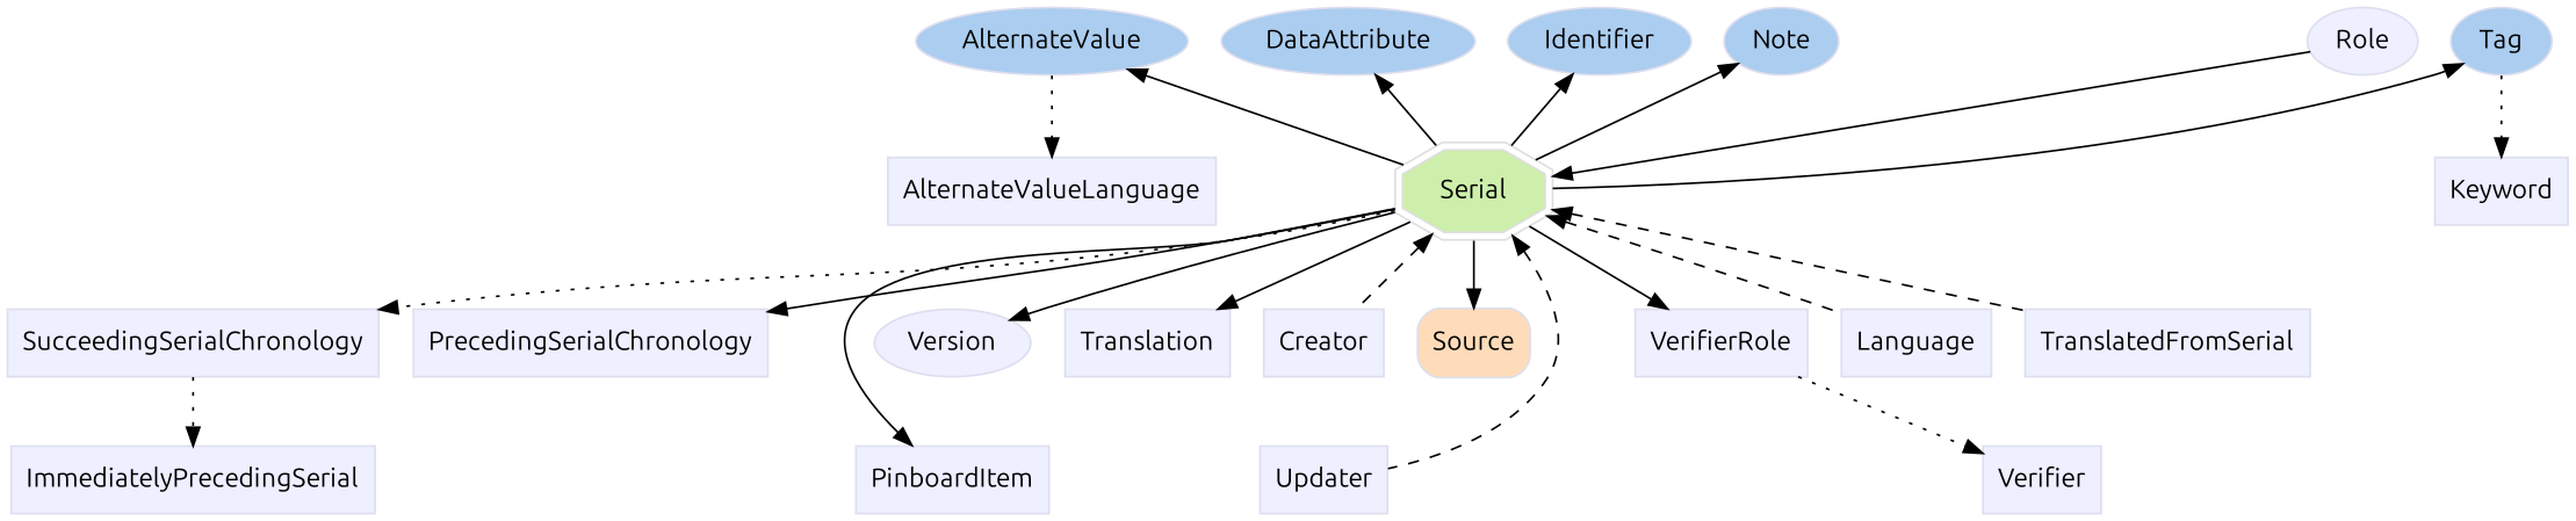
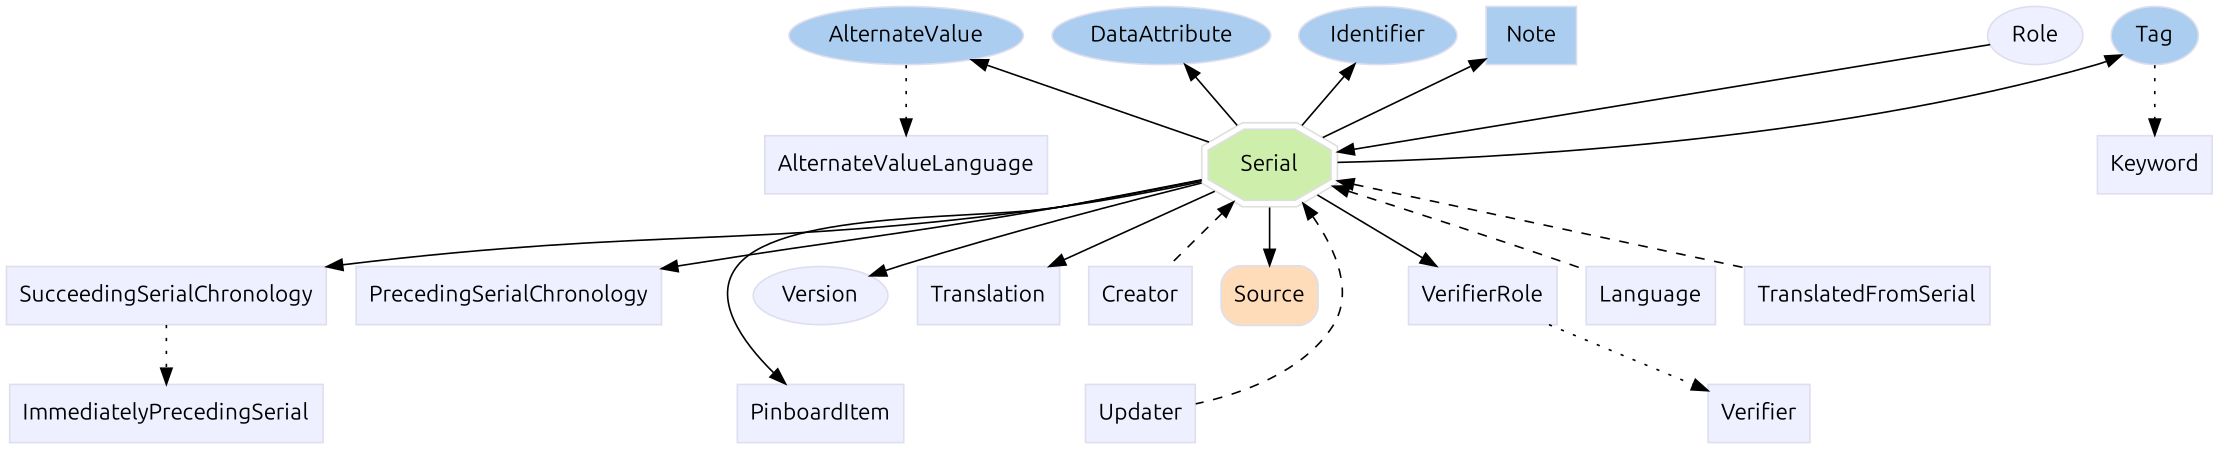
  digraph {
    fontname=Ubuntu
    rankdir=TB
    node [color="#dddeee" fillcolor="#eeefff" fontname=Ubuntu group=supporting shape=box style=filled]
    edge [fontname=Ubuntu]
    n1 [fillcolor="#abcdef" group=annotator height=0.5 label=AlternateValue shape=oval width=1.7693]
    n2 [fillcolor="#abcdef" group=annotator height=0.5 label=DataAttribute shape=oval width=1.6429]
    n3 [fillcolor="#abcdef" group=annotator height=0.5 label=Identifier shape=oval width=1.1916]
    n4 [fillcolor="#abcdef" group=annotator height=0.5 label=Tag shape=oval width=0.75]
-   n5 [fillcolor="#abcdef" group=annotator height=0.5 label=Note shape=oval width=0.77632]
+   n5 [fillcolor="#abcdef" group=annotator height=0.5 label=Note width=0.77632]
    n6 [fillcolor="#fedcba" group=core height=0.51389 label=Source shape=Mrecord width=0.75]
    n7 [color="#dedede" fillcolor="#cdefab" group=target height=0.61111 label=Serial shape=doubleoctagon width=1.0491]
    n8 [height=0.5 label=AlternateValueLanguage width=2.0972]
    n9 [height=0.5 label=SucceedingSerialChronology width=2.4306]
    n10 [height=0.5 label=ImmediatelyPrecedingSerial width=2.3889]
    n11 [height=0.5 label=PrecedingSerialChronology width=2.3194]
    n12 [height=0.5 label=Keyword width=0.93056]
    n13 [height=0.5 label=PinboardItem width=1.2639]
    n14 [height=0.5 label=Role shape=ellipse width=0.75]
    n15 [height=0.5 label=Translation width=1.0833]
    n16 [height=0.5 label=VerifierRole width=1.1528]
    n17 [height=0.5 label=Verifier width=0.79167]
    n18 [height=0.5 label=Version shape=ellipse width=0.80556]
    n19 [height=0.5 label=Creator width=0.79167]
    n20 [height=0.5 label=Language width=0.97222]
    n21 [height=0.5 label=TranslatedFromSerial width=1.875]
    n22 [height=0.5 label=Updater width=0.83333]
    subgraph sub_1 {
      rank=min
      n1
      n2
      n3
      n4
      n5
    }
    subgraph sub_2 {
      n6
    }
    subgraph sub_3 {
      n7
      n8
      n9
      n10
      n11
      n12
      n13
      n14
      n15
      n16
      n17
      n18
      n19
      n20
      n21
      n22
    }
    n1 -> n8 [style=dotted]
    n4 -> n12 [style=dotted]
    n7 -> n1
    n7 -> n2
    n7 -> n3
    n7 -> n4
    n7 -> n5
    n7 -> n6
-   n7 -> n9 [style=dotted]
+   n7 -> n9
    n7 -> n11
    n7 -> n13
    n7 -> n15
    n7 -> n16
    n7 -> n18
    n7 -> n19 [dir=back style=dashed]
    n7 -> n20 [dir=back style=dashed]
    n7 -> n21 [dir=back style=dashed]
    n7 -> n22 [dir=back style=dashed]
    n9 -> n10 [style=dotted]
    n14 -> n7
    n14 -> n17 [style=invis]
    n16 -> n17 [style=dotted]
    n18 -> n13 [style=invis]
    n19 -> n22 [style=invis]
  }
